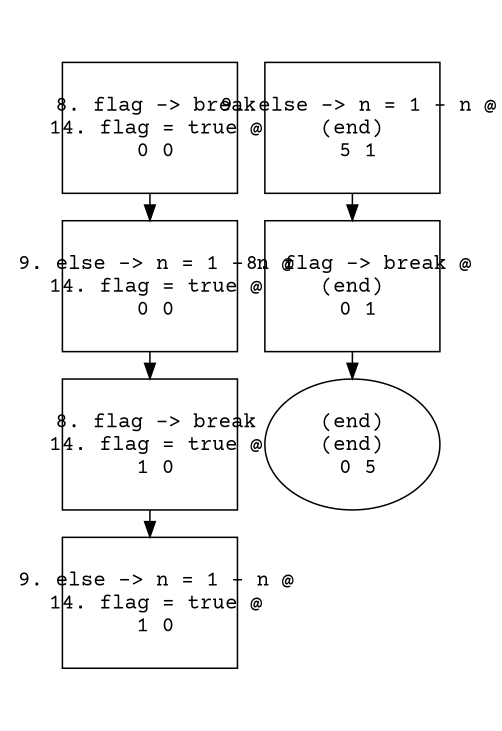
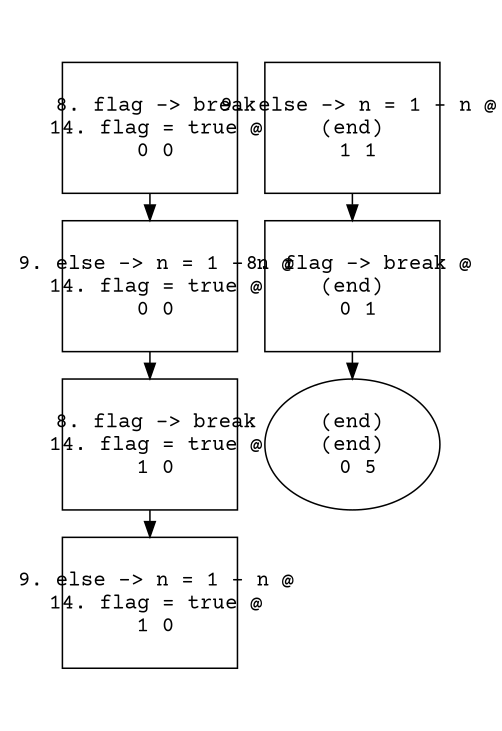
  digraph {
    fontname="Courier Prime"
    ranksep=.25
    node [fixedsize=true fontname="Courier Prime" fontsize=14 peripheries=1 shape=box]
    edge [fontname="Courier Prime"]
    n1 [height=1.2 label=" 8. flag -> break\n 14. flag = true @\n 0 0\n" width=1.6]
    n2 [height=1.2 label=" 9. else -> n = 1 - n @\n 14. flag = true @\n 0 0\n" width=1.6]
    n3 [height=1.2 label=" 8. flag -> break\n 14. flag = true @\n 1 0\n" width=1.6]
    n4 [height=1.2 label=" 9. else -> n = 1 - n @\n 14. flag = true @\n 1 0\n" width=1.6]
-   n5 [height=1.2 label=" 9. else -> n = 1 - n @\n(end)\n 5 1\n" width=1.6]
+   n5 [height=1.2 label=" 9. else -> n = 1 - n @\n(end)\n 1 1\n" width=1.6]
    n6 [height=1.2 label=" 8. flag -> break @\n(end)\n 0 1\n" width=1.6]
    n7 [height=1.2 label="(end)\n(end)\n 0 5\n" shape=ellipse width=1.6]
    n1 -> n2
    n2 -> n3
    n3 -> n4
    n5 -> n6
    n6 -> n7
  }
